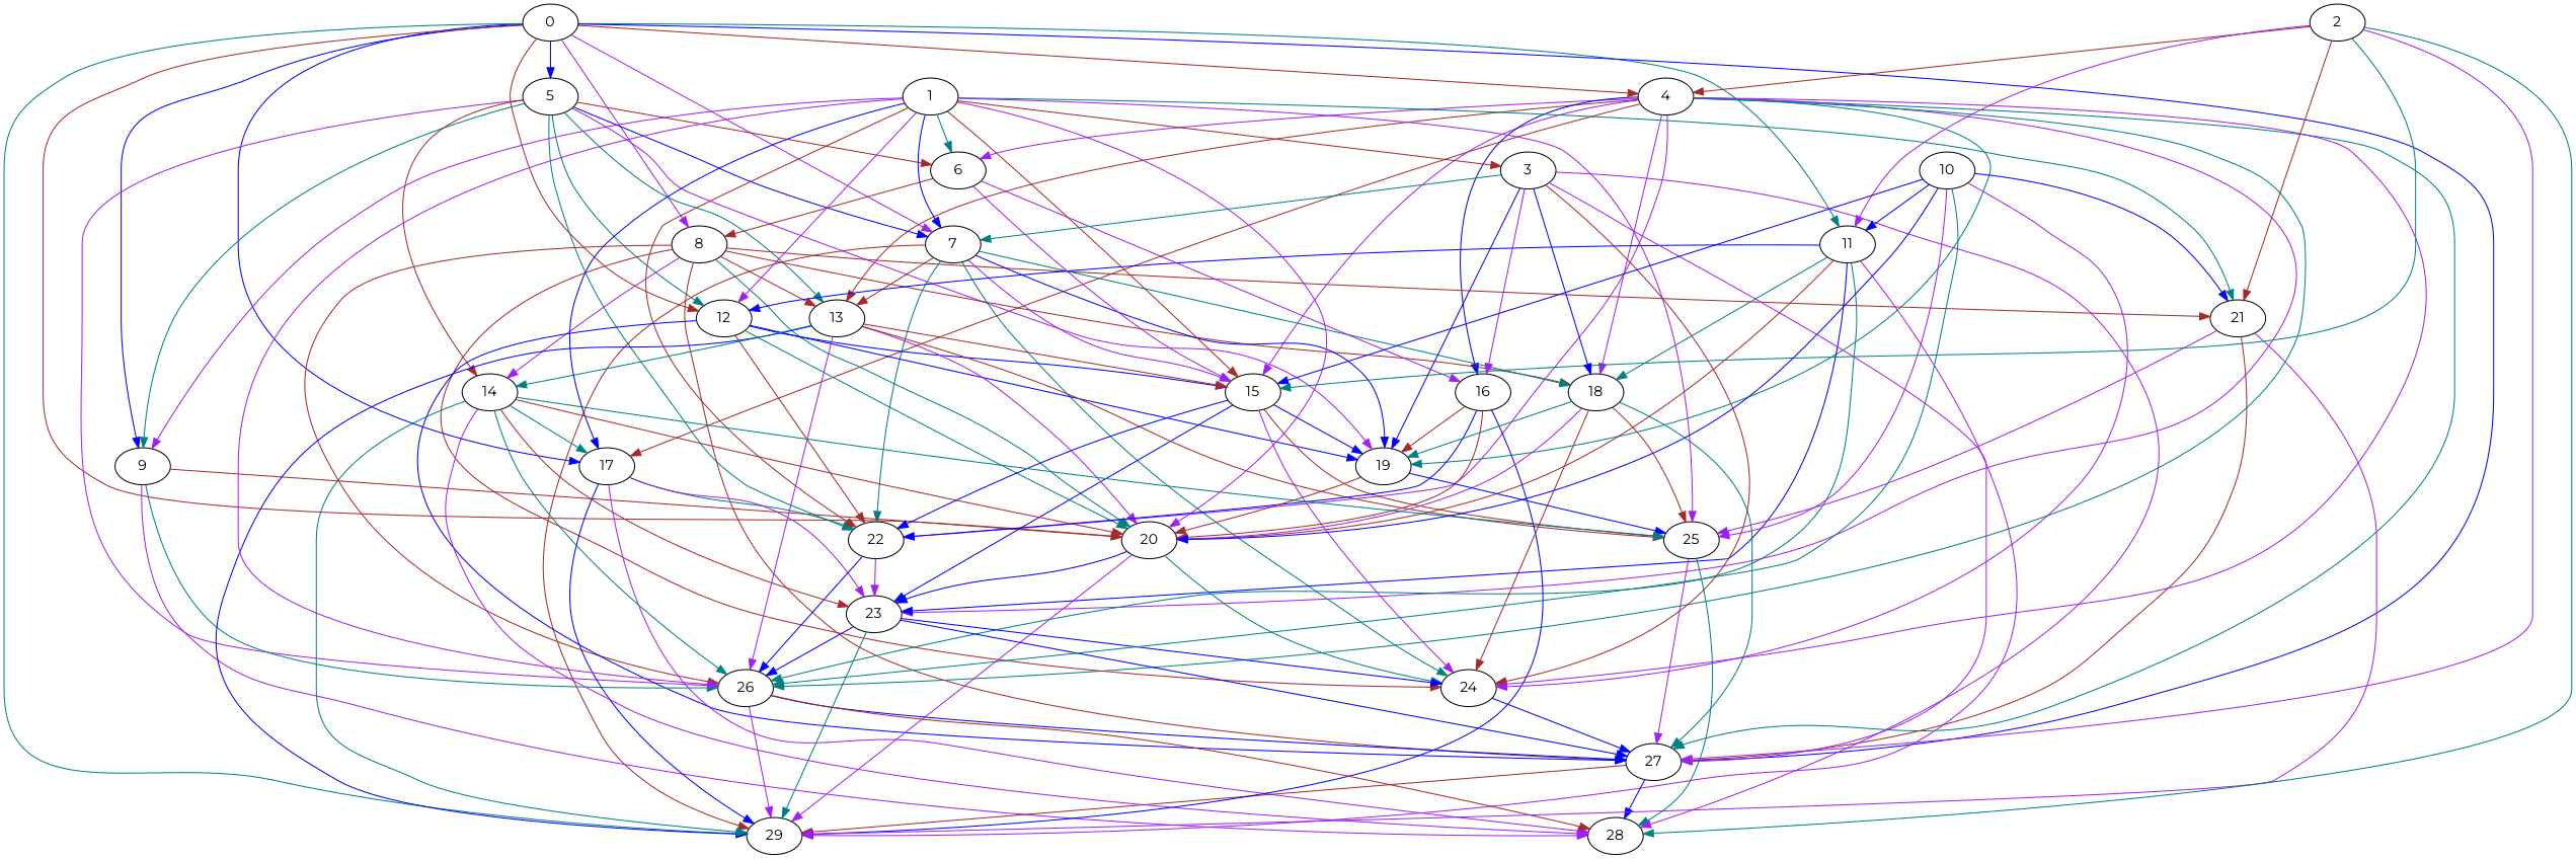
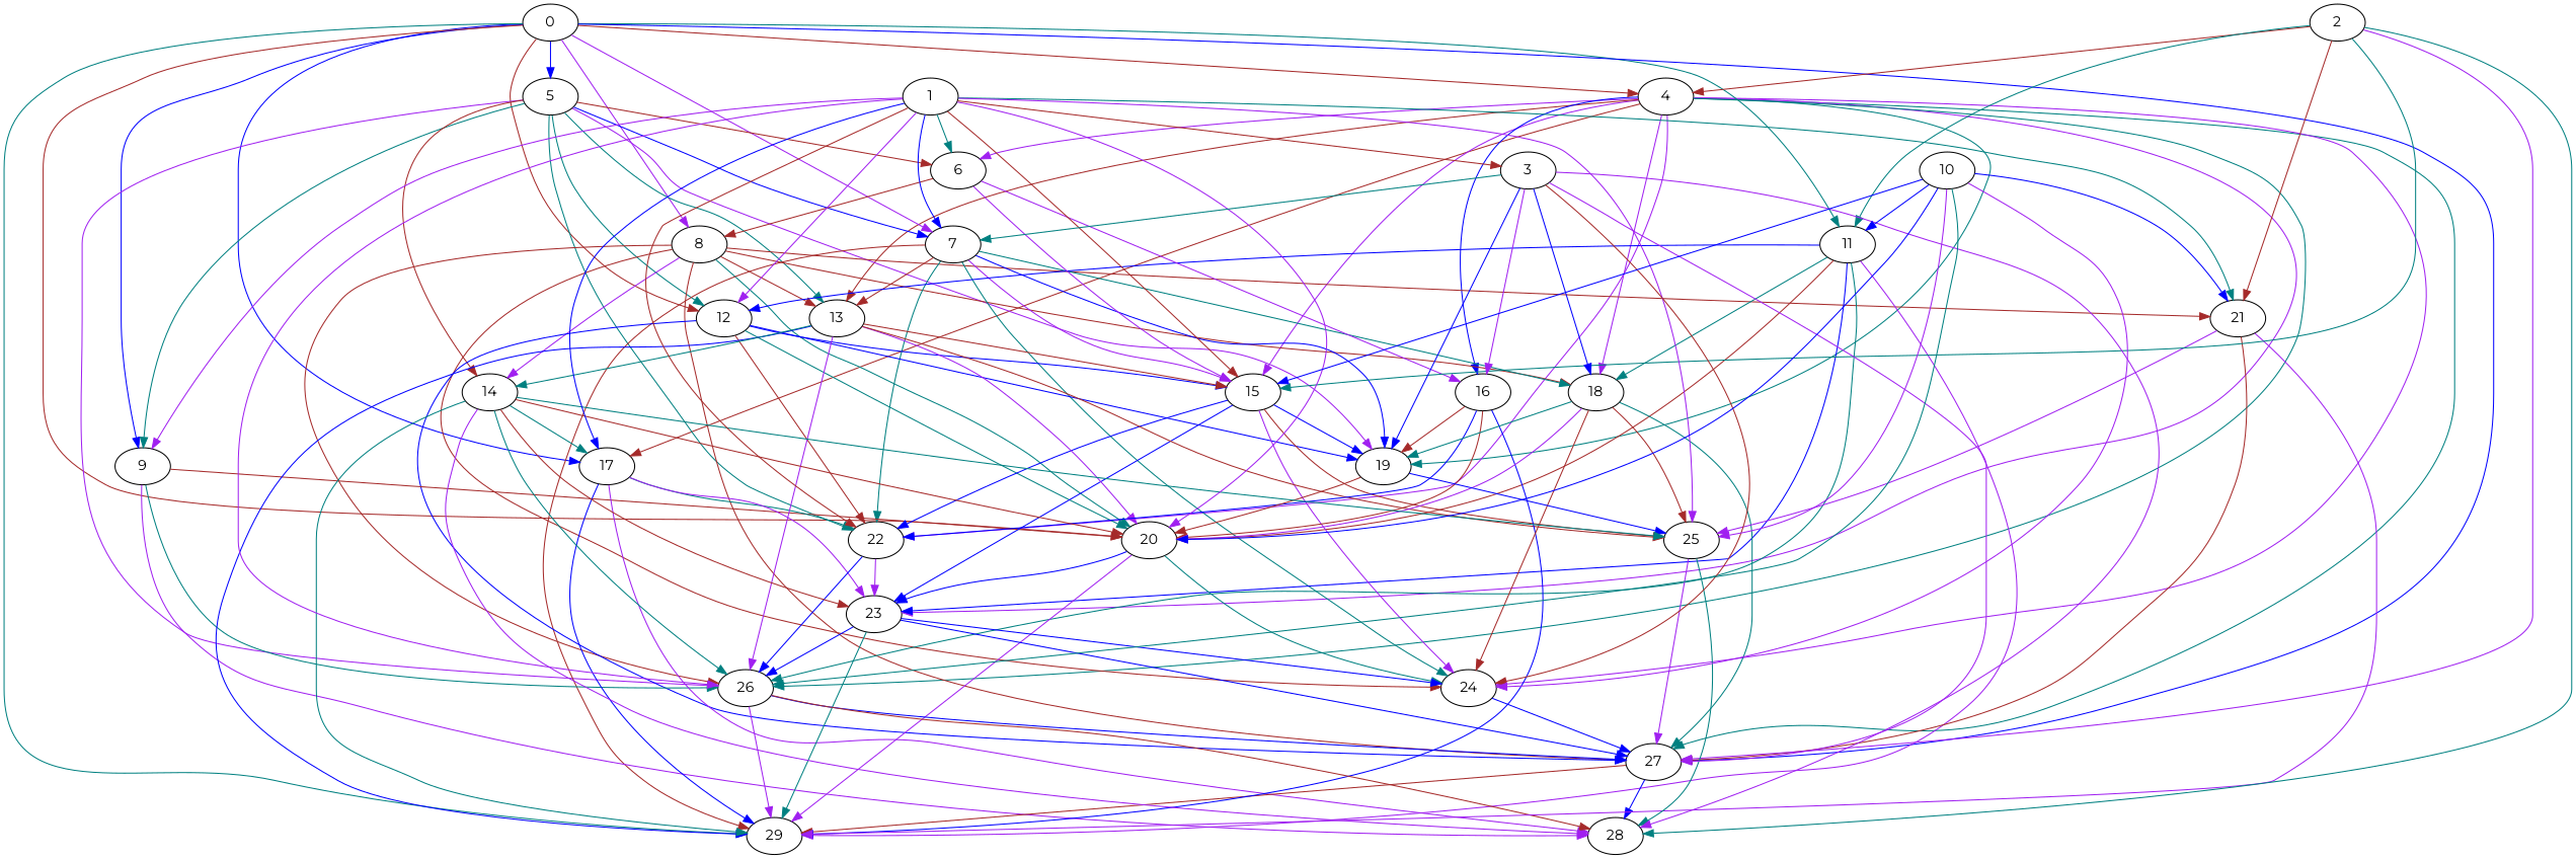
  digraph {
    fontname=Montserrat
    node [Weight=470 fontname=Montserrat]
    edge [Weight=5 color=purple fontname=Montserrat]
    4
    0 [Weight=157]
    5 [Weight=209]
    8
    7 [Weight=366]
    11
    12 [Weight=261]
    9
    17 [Weight=209]
    20 [Weight=314]
    27 [Weight=366]
    29 [Weight=105]
    15 [Weight=366]
    6 [Weight=261]
    13 [Weight=314]
    16 [Weight=314]
    18 [Weight=261]
    19 [Weight=366]
    22
    23 [Weight=105]
    24 [Weight=418]
    26 [Weight=157]
    14 [Weight=418]
    21 [Weight=209]
    28 [Weight=418]
    2 [Weight=157]
    25 [Weight=157]
    1 [Weight=261]
    3 [Weight=314]
    10 [Weight=157]
    4 -> 17 [Weight=8 color=brown]
    4 -> 27 [Weight=8 color=teal]
    4 -> 15 [Weight=6]
    4 -> 6
    4 -> 13 [Weight=6 color=brown]
    4 -> 16 [color=blue]
    4 -> 18 [Weight=4]
    4 -> 19 [Weight=10 color=teal]
    4 -> 22 [Weight=3]
    4 -> 23
    4 -> 24 [Weight=3]
    4 -> 26 [Weight=7 color=teal]
    0 -> 4 [Weight=10 color=brown]
    0 -> 5 [Weight=7 color=blue]
    0 -> 8 [Weight=8]
    0 -> 7
    0 -> 11 [Weight=4 color=teal]
    0 -> 12 [Weight=2 color=brown]
    0 -> 9 [Weight=3 color=blue]
    0 -> 17 [Weight=4 color=blue]
    0 -> 20 [Weight=9 color=brown]
    0 -> 27 [Weight=8 color=blue]
    0 -> 29 [Weight=8 color=teal]
    5 -> 7 [Weight=4 color=blue]
    5 -> 12 [color=teal]
    5 -> 9 [Weight=3 color=teal]
    5 -> 6 [Weight=4 color=brown]
    5 -> 13 [Weight=4 color=teal]
    5 -> 19
    5 -> 22 [Weight=4 color=teal]
    5 -> 26 [Weight=7]
    5 -> 14 [Weight=9 color=brown]
    8 -> 20 [Weight=6 color=teal]
    8 -> 27 [Weight=9 color=brown]
    8 -> 13 [Weight=7 color=brown]
    8 -> 18 [Weight=7 color=brown]
    8 -> 24 [Weight=6 color=brown]
    8 -> 26 [Weight=7 color=brown]
    8 -> 14 [Weight=10]
    8 -> 21 [Weight=7 color=brown]
    7 -> 29 [Weight=8 color=brown]
    7 -> 15 [Weight=9]
    7 -> 13 [Weight=4 color=brown]
    7 -> 18 [Weight=4 color=teal]
    7 -> 19 [Weight=10 color=blue]
    7 -> 22 [Weight=10 color=teal]
    7 -> 24 [Weight=6 color=teal]
    11 -> 12 [Weight=3 color=blue]
    11 -> 20 [Weight=7 color=brown]
    11 -> 29
    11 -> 18 [Weight=2 color=teal]
    11 -> 23 [Weight=2 color=blue]
    11 -> 26 [Weight=4 color=teal]
    12 -> 20 [Weight=3 color=teal]
    12 -> 27 [Weight=3 color=blue]
    12 -> 15 [Weight=3 color=blue]
    12 -> 19 [color=blue]
    12 -> 22 [Weight=10 color=brown]
    9 -> 20 [Weight=4 color=brown]
    9 -> 26 [Weight=9 color=teal]
    9 -> 28 [Weight=6]
    17 -> 29 [Weight=8 color=blue]
    17 -> 22 [Weight=9 color=teal]
    17 -> 23 [Weight=6]
    17 -> 28 [Weight=2]
    20 -> 29
    20 -> 23 [Weight=7 color=blue]
    20 -> 24 [Weight=3 color=teal]
    27 -> 29 [Weight=2 color=brown]
    27 -> 28 [Weight=9 color=blue]
    15 -> 19 [Weight=3 color=blue]
    15 -> 22 [Weight=2 color=blue]
    15 -> 23 [color=blue]
    15 -> 24 [Weight=10]
    15 -> 25 [Weight=6 color=brown]
    6 -> 8 [color=brown]
    6 -> 15 [Weight=10]
    6 -> 16 [Weight=10]
    13 -> 20 [Weight=9]
    13 -> 29 [Weight=7 color=blue]
    13 -> 15 [Weight=10 color=brown]
    13 -> 26 [Weight=2]
    13 -> 14 [Weight=10 color=teal]
    13 -> 25 [Weight=3 color=brown]
    16 -> 20 [Weight=8 color=brown]
    16 -> 29 [Weight=6 color=blue]
    16 -> 19 [Weight=6 color=brown]
    16 -> 22 [Weight=10 color=blue]
    18 -> 20 [Weight=4]
    18 -> 27 [Weight=9 color=teal]
    18 -> 19 [color=teal]
    18 -> 24 [Weight=8 color=brown]
    18 -> 25 [Weight=3 color=brown]
    19 -> 20 [Weight=6 color=brown]
    19 -> 25 [Weight=4 color=blue]
    22 -> 23 [Weight=8]
    22 -> 26 [Weight=7 color=blue]
    23 -> 27 [Weight=6 color=blue]
    23 -> 29 [Weight=10 color=teal]
    23 -> 24 [Weight=3 color=blue]
    23 -> 26 [Weight=7 color=blue]
    24 -> 27 [Weight=10 color=blue]
    26 -> 27 [Weight=4 color=blue]
    26 -> 29 [Weight=7]
    26 -> 28 [Weight=10 color=brown]
    14 -> 17 [Weight=4 color=teal]
    14 -> 20 [Weight=3 color=brown]
    14 -> 29 [Weight=8 color=teal]
    14 -> 23 [Weight=2 color=brown]
    14 -> 26 [color=teal]
    14 -> 28 [Weight=2]
    14 -> 25 [Weight=6 color=teal]
    21 -> 27 [Weight=9 color=brown]
    21 -> 29 [Weight=6]
    21 -> 25 [Weight=9]
    2 -> 4 [Weight=9 color=brown]
-   2 -> 11
+   2 -> 11 [color=teal]
    2 -> 27
    2 -> 15 [Weight=7 color=teal]
    2 -> 21 [Weight=9 color=brown]
    2 -> 28 [Weight=2 color=teal]
    25 -> 27 [Weight=4]
    25 -> 28 [color=teal]
    1 -> 7 [Weight=10 color=blue]
    1 -> 12 [Weight=2]
    1 -> 9 [Weight=6]
    1 -> 17 [color=blue]
    1 -> 20 [Weight=6]
    1 -> 15 [Weight=6 color=brown]
    1 -> 6 [Weight=6 color=teal]
    1 -> 22 [Weight=3 color=brown]
    1 -> 26
    1 -> 21 [Weight=2 color=teal]
    1 -> 25
    1 -> 3 [Weight=8 color=brown]
    3 -> 7 [color=teal]
    3 -> 27 [Weight=6]
    3 -> 16 [Weight=8]
    3 -> 18 [Weight=10 color=blue]
    3 -> 19 [Weight=3 color=blue]
    3 -> 24 [Weight=4 color=brown]
    3 -> 28 [Weight=3]
    10 -> 11 [color=blue]
    10 -> 20 [Weight=2 color=blue]
    10 -> 15 [Weight=6 color=blue]
    10 -> 24 [Weight=3]
    10 -> 26 [Weight=10 color=teal]
    10 -> 21 [Weight=9 color=blue]
    10 -> 25 [Weight=10]
  }
